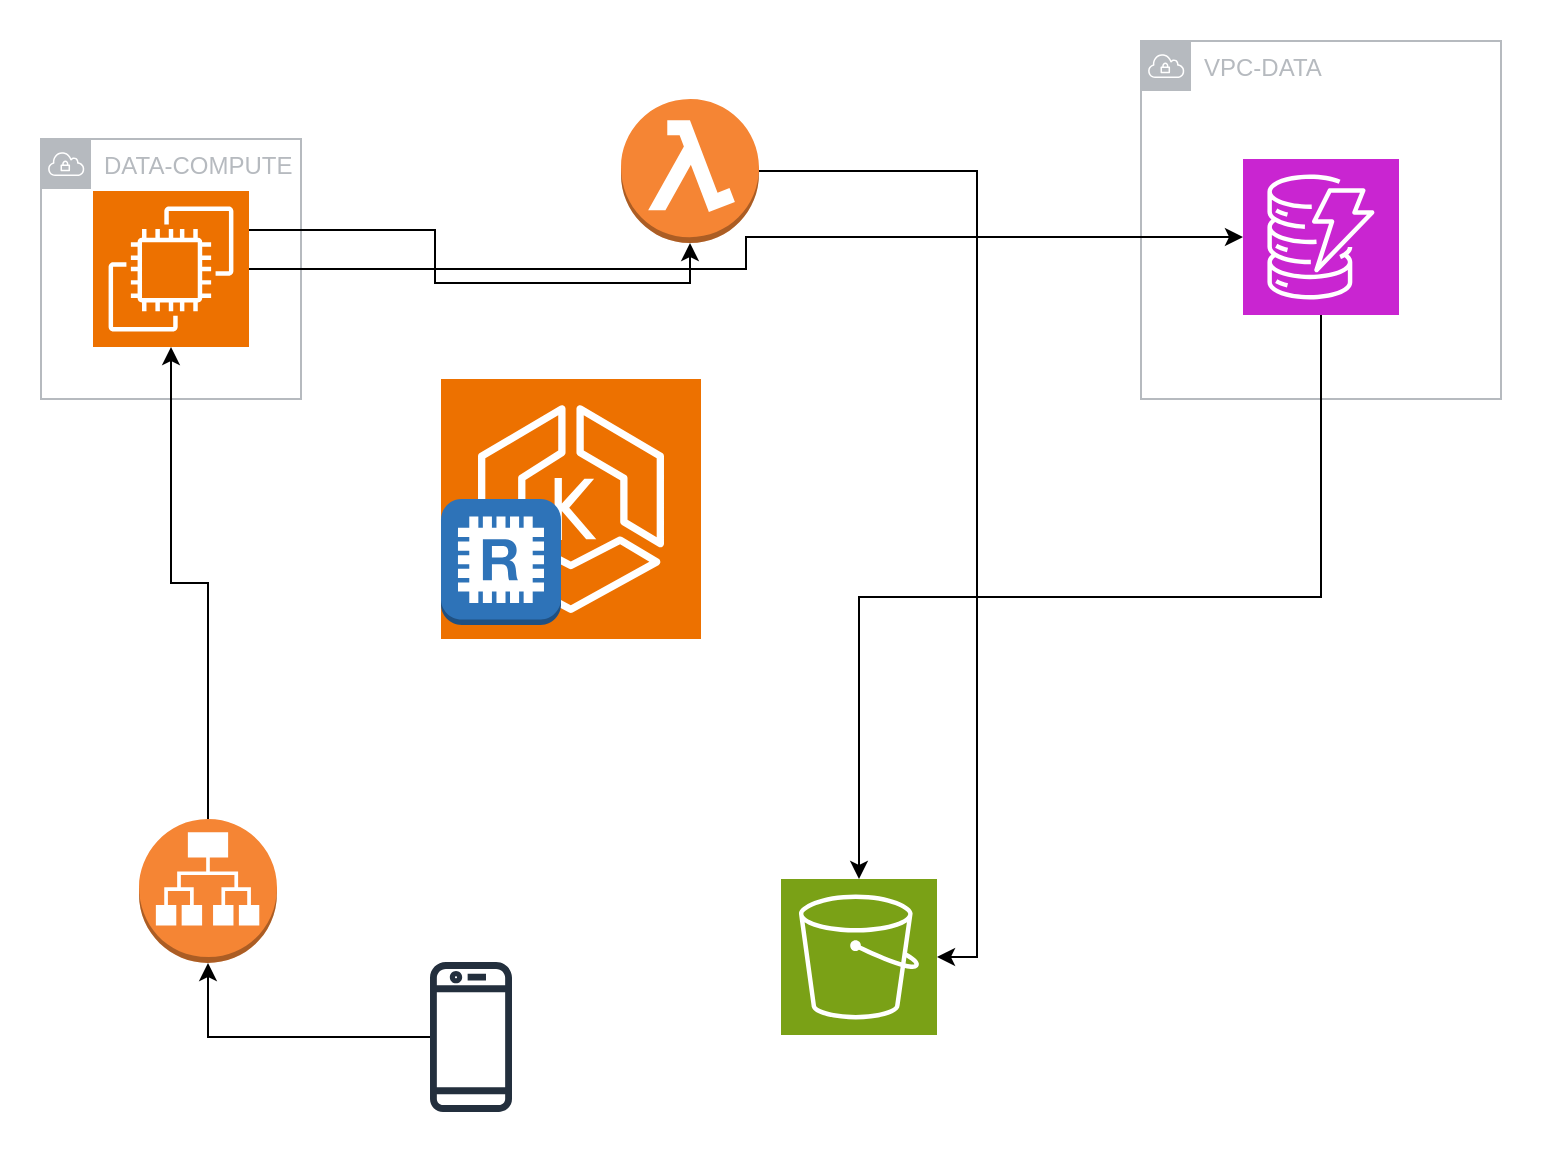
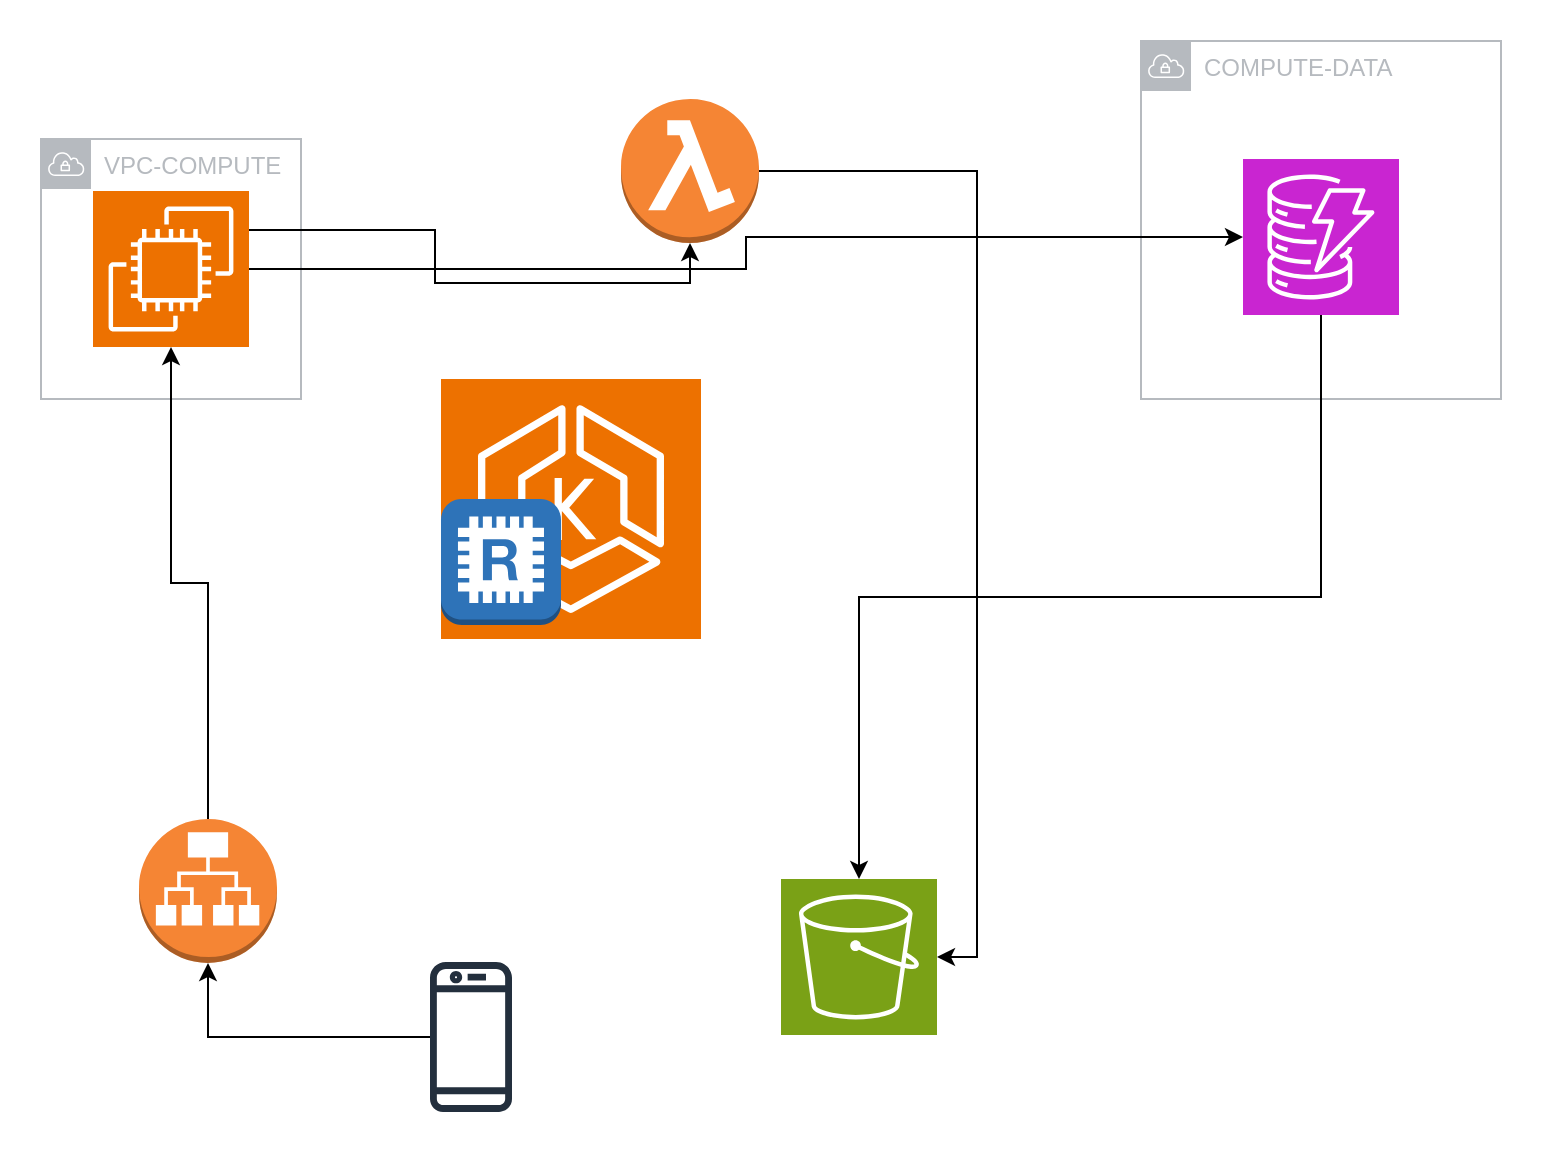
  <mxCell id="0" />
  <mxCell id="1" parent="0" />
  <mxCell id="2" value="" style="sketch=0;points=[[0,0,0],[0.25,0,0],[0.5,0,0],[0.75,0,0],[1,0,0],[0,1,0],[0.25,1,0],[0.5,1,0],[0.75,1,0],[1,1,0],[0,0.25,0],[0,0.5,0],[0,0.75,0],[1,0.25,0],[1,0.5,0],[1,0.75,0]];outlineConnect=0;fontColor=#232F3E;fillColor=#ED7100;strokeColor=#ffffff;dashed=0;verticalLabelPosition=bottom;verticalAlign=top;align=center;html=1;fontSize=12;fontStyle=0;aspect=fixed;shape=mxgraph.aws4.resourceIcon;resIcon=mxgraph.aws4.eks;" parent="1" vertex="1"><mxGeometry x="220" y="189" width="130" height="130" as="geometry" /></mxCell>
- <mxCell id="3" value="VPC-DATA" style="sketch=0;outlineConnect=0;gradientColor=none;html=1;whiteSpace=wrap;fontSize=12;fontStyle=0;shape=mxgraph.aws4.group;grIcon=mxgraph.aws4.group_vpc;strokeColor=#B6BABF;fillColor=none;verticalAlign=top;align=left;spacingLeft=30;fontColor=#B6BABF;dashed=0;" parent="1" vertex="1"><mxGeometry x="570" y="20" width="180" height="179" as="geometry" /></mxCell>
- <mxCell id="4" value="DATA-COMPUTE" style="sketch=0;outlineConnect=0;gradientColor=none;html=1;whiteSpace=wrap;fontSize=12;fontStyle=0;shape=mxgraph.aws4.group;grIcon=mxgraph.aws4.group_vpc;strokeColor=#B6BABF;fillColor=none;verticalAlign=top;align=left;spacingLeft=30;fontColor=#B6BABF;dashed=0;" parent="1" vertex="1"><mxGeometry x="20" y="69" width="130" height="130" as="geometry" /></mxCell>
+ <mxCell id="3" value="COMPUTE-DATA" style="sketch=0;outlineConnect=0;gradientColor=none;html=1;whiteSpace=wrap;fontSize=12;fontStyle=0;shape=mxgraph.aws4.group;grIcon=mxgraph.aws4.group_vpc;strokeColor=#B6BABF;fillColor=none;verticalAlign=top;align=left;spacingLeft=30;fontColor=#B6BABF;dashed=0;" parent="1" vertex="1"><mxGeometry x="570" y="20" width="180" height="179" as="geometry" /></mxCell>
+ <mxCell id="4" value="VPC-COMPUTE" style="sketch=0;outlineConnect=0;gradientColor=none;html=1;whiteSpace=wrap;fontSize=12;fontStyle=0;shape=mxgraph.aws4.group;grIcon=mxgraph.aws4.group_vpc;strokeColor=#B6BABF;fillColor=none;verticalAlign=top;align=left;spacingLeft=30;fontColor=#B6BABF;dashed=0;" parent="1" vertex="1"><mxGeometry x="20" y="69" width="130" height="130" as="geometry" /></mxCell>
  <mxCell id="5" style="edgeStyle=orthogonalEdgeStyle;rounded=0;orthogonalLoop=1;jettySize=auto;html=1;entryX=0;entryY=0.5;entryDx=0;entryDy=0;entryPerimeter=0;" parent="1" source="13" target="14" edge="1"><mxGeometry relative="1" as="geometry"><mxPoint x="390" y="258" as="targetPoint" /></mxGeometry></mxCell>
  <mxCell id="6" style="edgeStyle=orthogonalEdgeStyle;rounded=0;orthogonalLoop=1;jettySize=auto;html=1;exitX=0.5;exitY=1;exitDx=0;exitDy=0;exitPerimeter=0;" parent="1" source="14" target="7" edge="1"><mxGeometry relative="1" as="geometry"><mxPoint x="500" y="229" as="sourcePoint" /></mxGeometry></mxCell>
  <mxCell id="7" value="" style="sketch=0;points=[[0,0,0],[0.25,0,0],[0.5,0,0],[0.75,0,0],[1,0,0],[0,1,0],[0.25,1,0],[0.5,1,0],[0.75,1,0],[1,1,0],[0,0.25,0],[0,0.5,0],[0,0.75,0],[1,0.25,0],[1,0.5,0],[1,0.75,0]];outlineConnect=0;fontColor=#232F3E;fillColor=#7AA116;strokeColor=#ffffff;dashed=0;verticalLabelPosition=bottom;verticalAlign=top;align=center;html=1;fontSize=12;fontStyle=0;aspect=fixed;shape=mxgraph.aws4.resourceIcon;resIcon=mxgraph.aws4.s3;" parent="1" vertex="1"><mxGeometry x="390" y="439" width="78" height="78" as="geometry" /></mxCell>
  <mxCell id="8" value="" style="outlineConnect=0;dashed=0;verticalLabelPosition=bottom;verticalAlign=top;align=center;html=1;shape=mxgraph.aws3.lambda_function;fillColor=#F58534;gradientColor=none;" parent="1" vertex="1"><mxGeometry x="310" y="49" width="69" height="72" as="geometry" /></mxCell>
  <mxCell id="9" style="edgeStyle=orthogonalEdgeStyle;rounded=0;orthogonalLoop=1;jettySize=auto;html=1;exitX=1;exitY=0.25;exitDx=0;exitDy=0;exitPerimeter=0;entryX=0.5;entryY=1;entryDx=0;entryDy=0;entryPerimeter=0;" parent="1" source="13" target="8" edge="1"><mxGeometry relative="1" as="geometry" /></mxCell>
  <mxCell id="10" style="edgeStyle=orthogonalEdgeStyle;rounded=0;orthogonalLoop=1;jettySize=auto;html=1;exitX=1;exitY=0.5;exitDx=0;exitDy=0;exitPerimeter=0;entryX=1;entryY=0.5;entryDx=0;entryDy=0;entryPerimeter=0;" parent="1" source="8" target="7" edge="1"><mxGeometry relative="1" as="geometry" /></mxCell>
  <mxCell id="11" value="" style="outlineConnect=0;dashed=0;verticalLabelPosition=bottom;verticalAlign=top;align=center;html=1;shape=mxgraph.aws3.application_load_balancer;fillColor=#F58534;gradientColor=none;" parent="1" vertex="1"><mxGeometry x="69" y="409" width="69" height="72" as="geometry" /></mxCell>
  <mxCell id="12" style="edgeStyle=orthogonalEdgeStyle;rounded=0;orthogonalLoop=1;jettySize=auto;html=1;entryX=0.5;entryY=1;entryDx=0;entryDy=0;entryPerimeter=0;" parent="1" source="11" target="13" edge="1"><mxGeometry relative="1" as="geometry" /></mxCell>
  <mxCell id="13" value="" style="sketch=0;points=[[0,0,0],[0.25,0,0],[0.5,0,0],[0.75,0,0],[1,0,0],[0,1,0],[0.25,1,0],[0.5,1,0],[0.75,1,0],[1,1,0],[0,0.25,0],[0,0.5,0],[0,0.75,0],[1,0.25,0],[1,0.5,0],[1,0.75,0]];outlineConnect=0;fontColor=#232F3E;fillColor=#ED7100;strokeColor=#ffffff;dashed=0;verticalLabelPosition=bottom;verticalAlign=top;align=center;html=1;fontSize=12;fontStyle=0;aspect=fixed;shape=mxgraph.aws4.resourceIcon;resIcon=mxgraph.aws4.ec2;" parent="1" vertex="1"><mxGeometry x="46" y="95" width="78" height="78" as="geometry" /></mxCell>
  <mxCell id="14" value="" style="sketch=0;points=[[0,0,0],[0.25,0,0],[0.5,0,0],[0.75,0,0],[1,0,0],[0,1,0],[0.25,1,0],[0.5,1,0],[0.75,1,0],[1,1,0],[0,0.25,0],[0,0.5,0],[0,0.75,0],[1,0.25,0],[1,0.5,0],[1,0.75,0]];outlineConnect=0;fontColor=#232F3E;fillColor=#C925D1;strokeColor=#ffffff;dashed=0;verticalLabelPosition=bottom;verticalAlign=top;align=center;html=1;fontSize=12;fontStyle=0;aspect=fixed;shape=mxgraph.aws4.resourceIcon;resIcon=mxgraph.aws4.dynamodb;" parent="1" vertex="1"><mxGeometry x="621" y="79" width="78" height="78" as="geometry" /></mxCell>
  <mxCell id="15" value="" style="sketch=0;outlineConnect=0;fontColor=#232F3E;gradientColor=none;fillColor=#232F3D;strokeColor=none;dashed=0;verticalLabelPosition=bottom;verticalAlign=top;align=center;html=1;fontSize=12;fontStyle=0;aspect=fixed;pointerEvents=1;shape=mxgraph.aws4.mobile_client;" parent="1" vertex="1"><mxGeometry x="214.5" y="479" width="41" height="78" as="geometry" /></mxCell>
  <mxCell id="16" style="edgeStyle=orthogonalEdgeStyle;rounded=0;orthogonalLoop=1;jettySize=auto;html=1;entryX=0.5;entryY=1;entryDx=0;entryDy=0;entryPerimeter=0;" parent="1" source="15" target="11" edge="1"><mxGeometry relative="1" as="geometry" /></mxCell>
  <mxCell id="17" value="" style="outlineConnect=0;dashed=0;verticalLabelPosition=bottom;verticalAlign=top;align=center;html=1;shape=mxgraph.aws3.redis;fillColor=#2E73B8;gradientColor=none;" parent="1" vertex="1"><mxGeometry x="220" y="249" width="60" height="63" as="geometry" /></mxCell>
